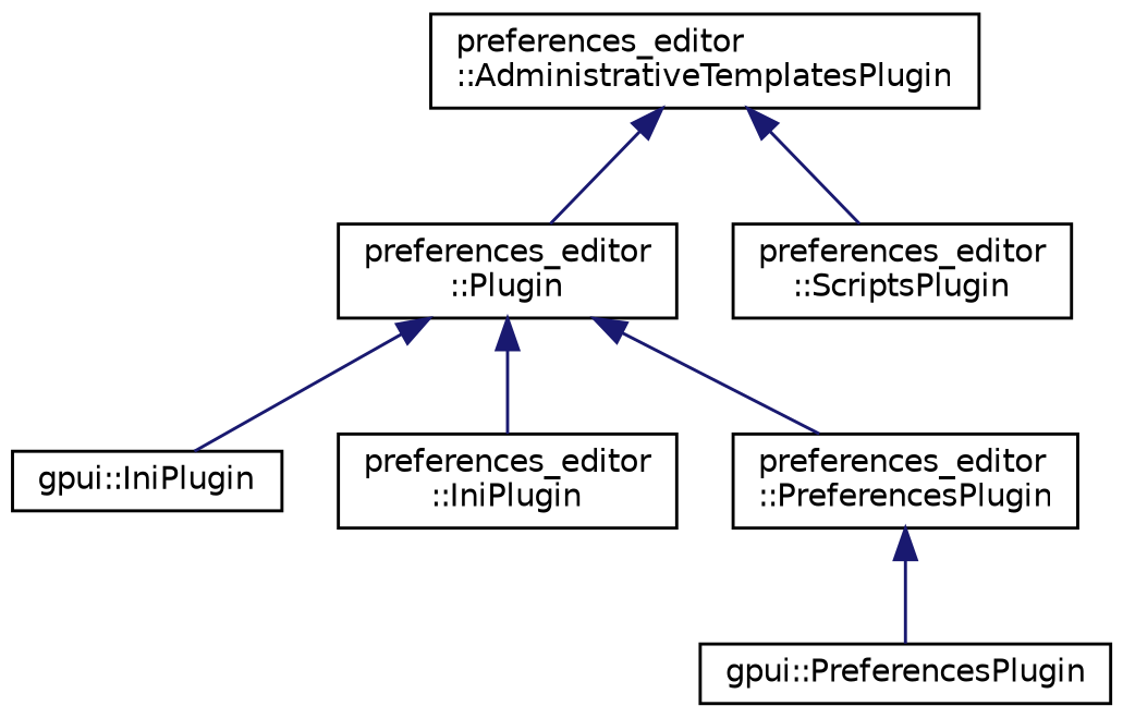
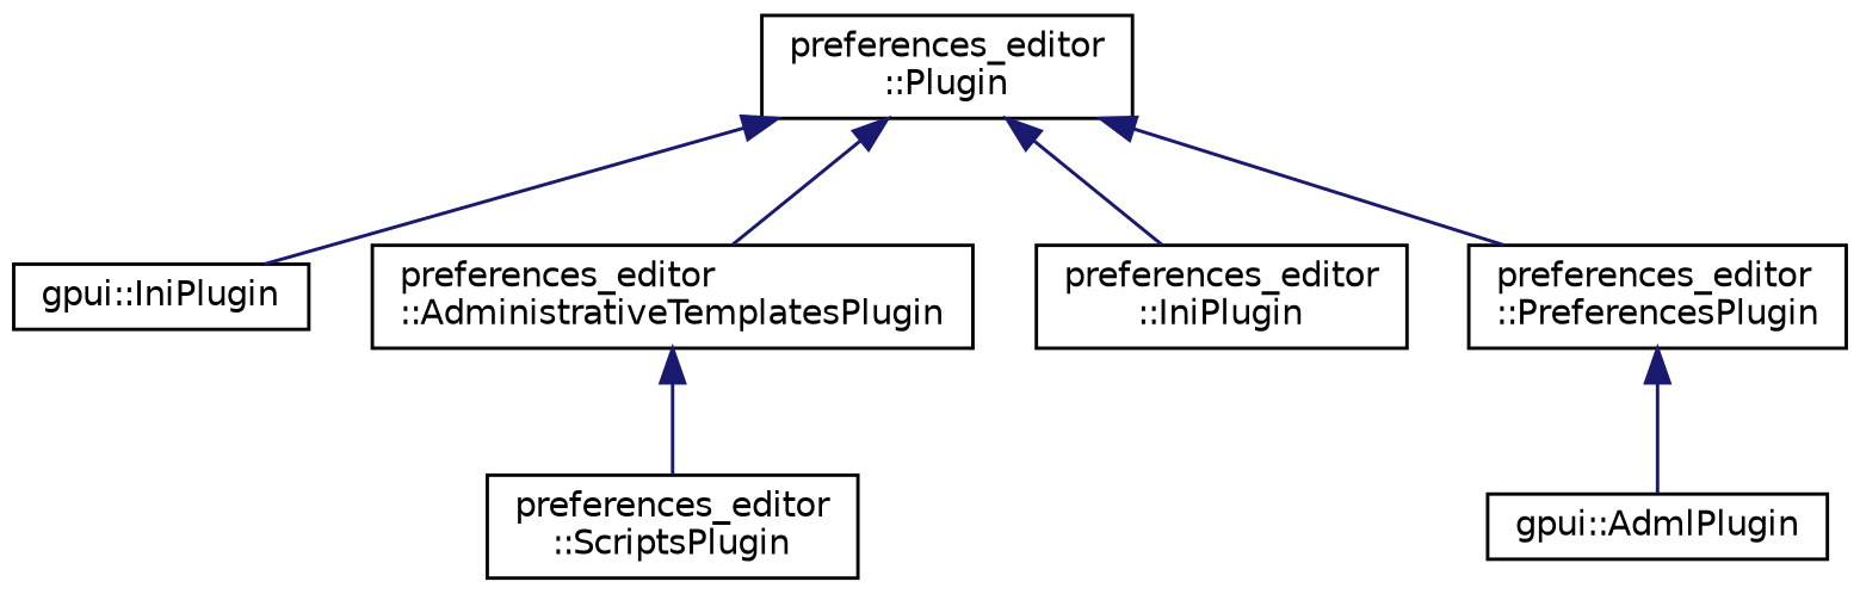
  digraph {
    rankdir=TB
    node [color=black fillcolor=white fontname=Helvetica fontsize=10 shape=record style=filled]
    edge [color=midnightblue dir=back fontname=Helvetica fontsize=10 labelfontname=Helvetica labelfontsize=10 style=solid]
    n1 [height=0.2 label="preferences_editor\l::Plugin" width=0.4]
    n2 [height=0.2 label="gpui::IniPlugin" width=0.4]
    n3 [height=0.2 label="preferences_editor\l::AdministrativeTemplatesPlugin" width=0.4]
    n4 [height=0.2 label="preferences_editor\l::IniPlugin" width=0.4]
    n5 [height=0.2 label="preferences_editor\l::PreferencesPlugin" width=0.4]
-   n6 [height=0.2 label="gpui::PreferencesPlugin" width=0.4]
+   n6 [height=0.2 label="gpui::AdmlPlugin" width=0.4]
    n7 [height=0.2 label="preferences_editor\l::ScriptsPlugin" width=0.4]
    n1 -> n2
-   n3 -> n1
+   n1 -> n3
    n1 -> n4
    n1 -> n5
    n3 -> n7
    n5 -> n6
  }
